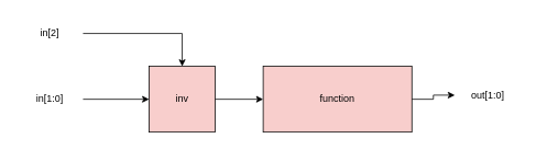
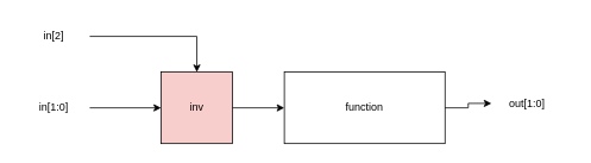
  <mxCell id="0" />
  <mxCell id="1" parent="0" />
  <mxCell id="2" value="" style="group" vertex="1" connectable="0" parent="1"><mxGeometry x="20" y="20" width="620" height="140" as="geometry" /></mxCell>
  <mxCell id="3" value="in[1:0]" style="text;html=1;strokeColor=none;fillColor=none;align=center;verticalAlign=middle;whiteSpace=wrap;rounded=0;" vertex="1" parent="2"><mxGeometry y="80" width="80.0" height="40" as="geometry" /></mxCell>
  <mxCell id="4" value="inv" style="whiteSpace=wrap;html=1;fillColor=#f8cecc;" vertex="1" parent="2"><mxGeometry x="160.0" y="60" width="80.0" height="80" as="geometry" /></mxCell>
  <mxCell id="5" value="" style="edgeStyle=orthogonalEdgeStyle;rounded=0;orthogonalLoop=1;jettySize=auto;html=1;" edge="1" parent="2" source="3" target="4"><mxGeometry relative="1" as="geometry" /></mxCell>
- <mxCell id="6" value="function" style="whiteSpace=wrap;html=1;fillColor=#f8cecc;" vertex="1" parent="2"><mxGeometry x="298" y="60" width="180" height="80" as="geometry" /></mxCell>
+ <mxCell id="6" value="function" style="whiteSpace=wrap;html=1;" vertex="1" parent="2"><mxGeometry x="298" y="60" width="180" height="80" as="geometry" /></mxCell>
  <mxCell id="7" value="" style="edgeStyle=orthogonalEdgeStyle;rounded=0;orthogonalLoop=1;jettySize=auto;html=1;" edge="1" parent="2" source="4" target="6"><mxGeometry relative="1" as="geometry" /></mxCell>
  <mxCell id="8" value="out[1:0]" style="text;html=1;strokeColor=none;fillColor=none;align=center;verticalAlign=middle;whiteSpace=wrap;rounded=0;" vertex="1" parent="2"><mxGeometry x="530" y="75" width="80.0" height="40" as="geometry" /></mxCell>
  <mxCell id="9" value="" style="edgeStyle=orthogonalEdgeStyle;rounded=0;orthogonalLoop=1;jettySize=auto;html=1;entryX=0;entryY=0.5;entryDx=0;entryDy=0;" edge="1" parent="2" source="6" target="8"><mxGeometry relative="1" as="geometry"><mxPoint x="600.0" y="100" as="targetPoint" /></mxGeometry></mxCell>
  <mxCell id="10" value="" style="edgeStyle=orthogonalEdgeStyle;rounded=0;orthogonalLoop=1;jettySize=auto;html=1;" edge="1" parent="2" source="11" target="4"><mxGeometry relative="1" as="geometry" /></mxCell>
  <mxCell id="11" value="in[2]" style="text;html=1;strokeColor=none;fillColor=none;align=center;verticalAlign=middle;whiteSpace=wrap;rounded=0;" vertex="1" parent="2"><mxGeometry width="80.0" height="40" as="geometry" /></mxCell>
